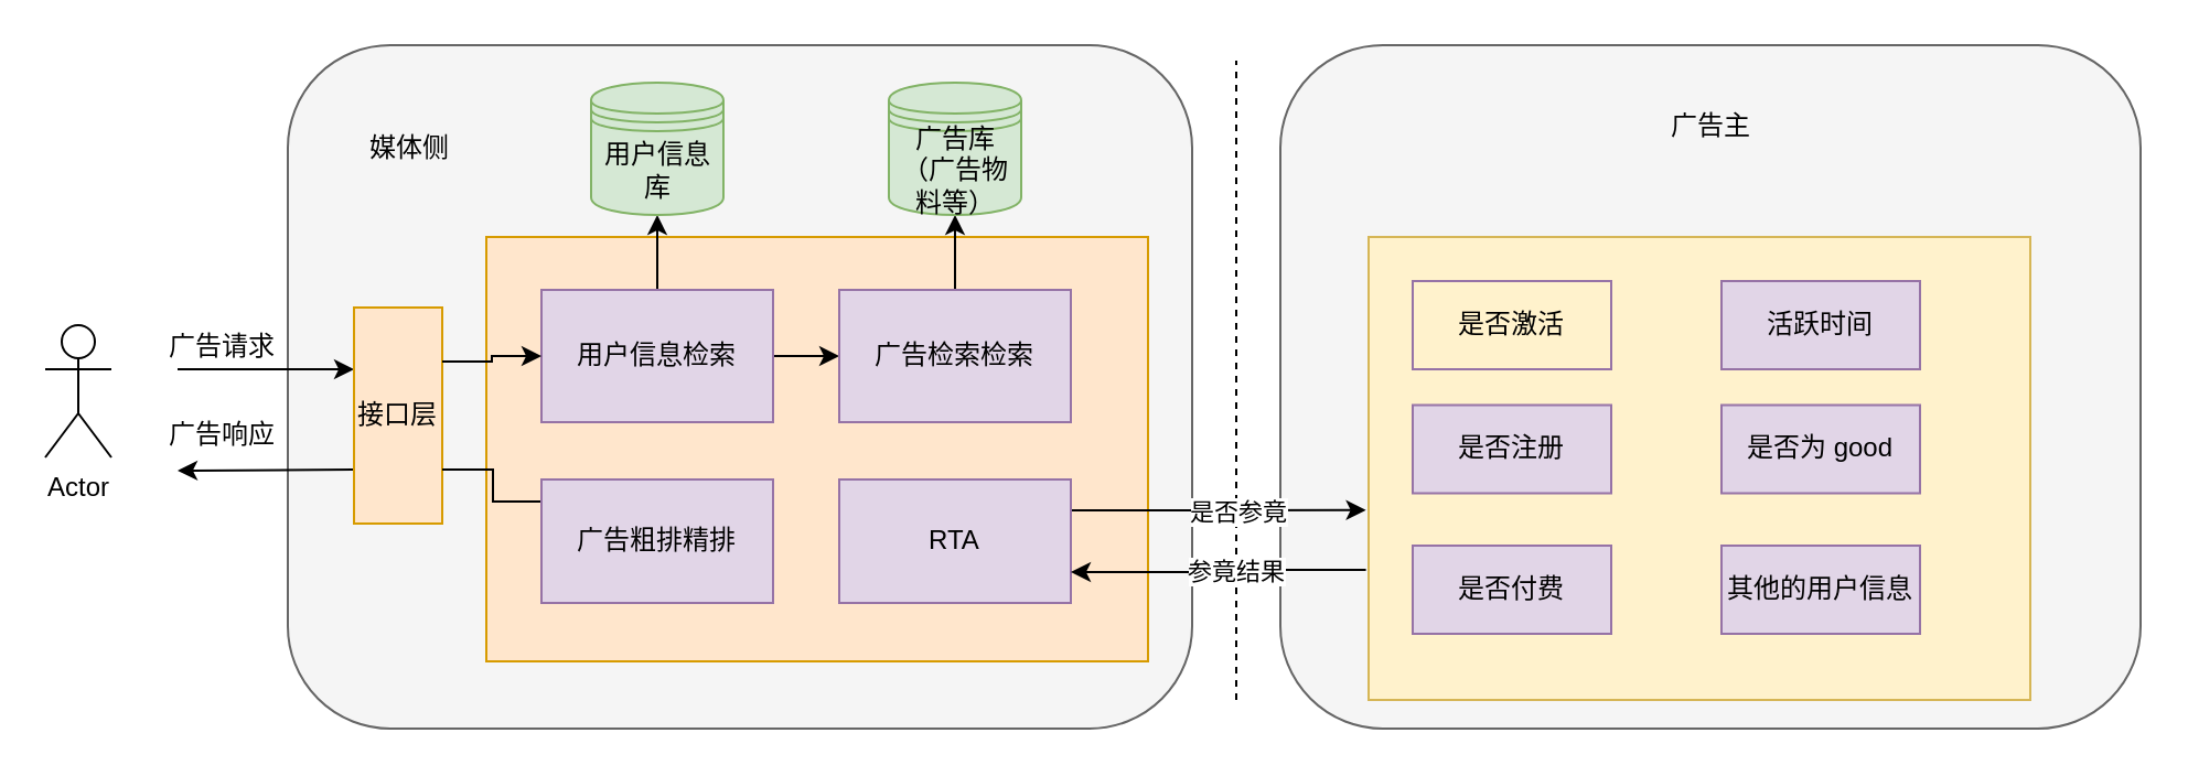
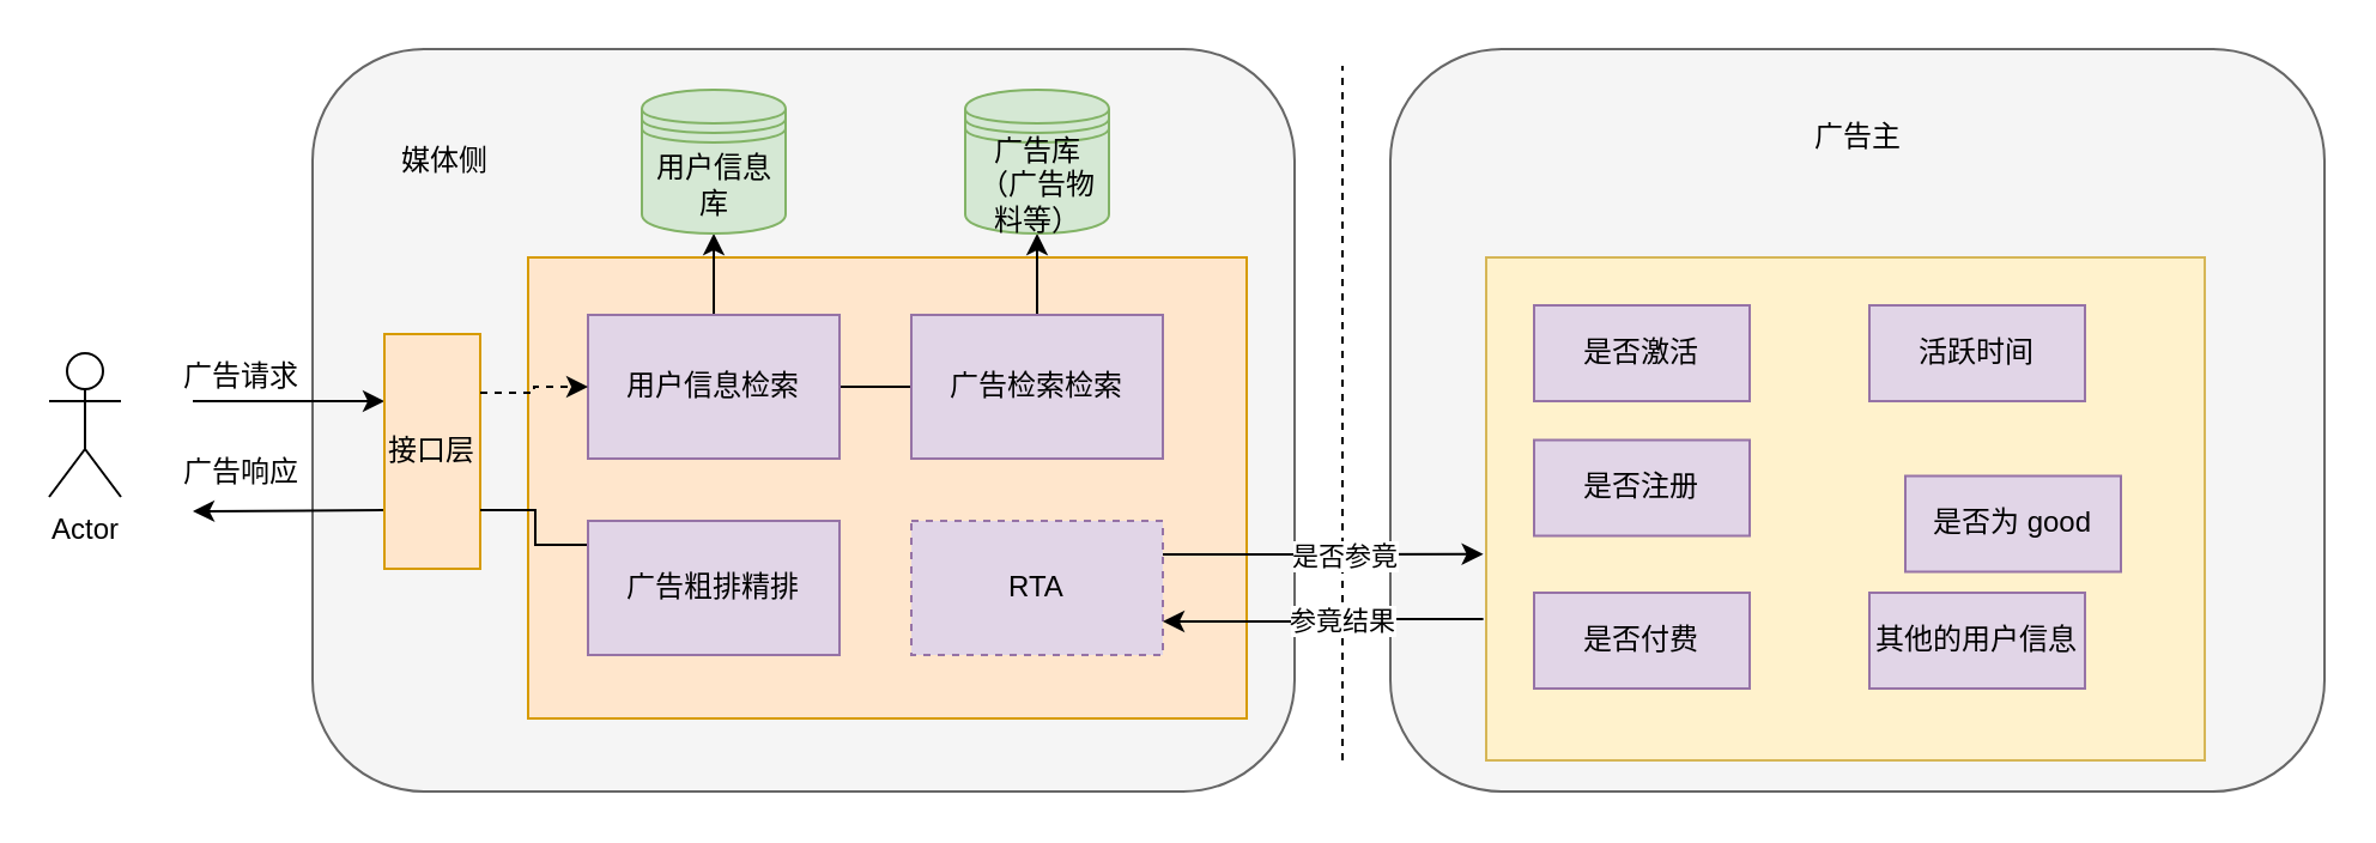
  <mxCell id="0" />
  <mxCell id="1" parent="0" />
  <mxCell id="2" value="" style="rounded=1;whiteSpace=wrap;html=1;fillColor=#f5f5f5;fontColor=#333333;strokeColor=#666666;" parent="1" vertex="1"><mxGeometry x="580" y="20" width="390" height="310" as="geometry" /></mxCell>
  <mxCell id="3" value="" style="rounded=1;whiteSpace=wrap;html=1;fillColor=#f5f5f5;fontColor=#333333;strokeColor=#666666;" parent="1" vertex="1"><mxGeometry x="130" y="20" width="410" height="310" as="geometry" /></mxCell>
  <mxCell id="4" value="" style="endArrow=none;dashed=1;html=1;rounded=0;" parent="1" edge="1"><mxGeometry width="50" height="50" relative="1" as="geometry"><mxPoint x="560" y="317" as="sourcePoint" /><mxPoint x="560" y="27" as="targetPoint" /></mxGeometry></mxCell>
  <mxCell id="5" value="媒体侧" style="text;html=1;align=center;verticalAlign=middle;resizable=0;points=[];autosize=1;strokeColor=none;fillColor=none;" parent="1" vertex="1"><mxGeometry x="160" y="57" width="50" height="20" as="geometry" /></mxCell>
  <mxCell id="6" value="广告主" style="text;html=1;align=center;verticalAlign=middle;resizable=0;points=[];autosize=1;strokeColor=none;fillColor=none;" parent="1" vertex="1"><mxGeometry x="750" y="47" width="50" height="20" as="geometry" /></mxCell>
  <mxCell id="7" value="Actor" style="shape=umlActor;verticalLabelPosition=bottom;verticalAlign=top;html=1;outlineConnect=0;" parent="1" vertex="1"><mxGeometry x="20" y="147" width="30" height="60" as="geometry" /></mxCell>
  <mxCell id="8" value="" style="endArrow=classic;html=1;rounded=0;" parent="1" edge="1"><mxGeometry width="50" height="50" relative="1" as="geometry"><mxPoint x="80" y="167" as="sourcePoint" /><mxPoint x="160" y="167" as="targetPoint" /></mxGeometry></mxCell>
  <mxCell id="9" value="广告请求" style="text;html=1;align=center;verticalAlign=middle;resizable=0;points=[];autosize=1;strokeColor=none;fillColor=none;" parent="1" vertex="1"><mxGeometry x="70" y="147" width="60" height="20" as="geometry" /></mxCell>
  <mxCell id="10" value="" style="endArrow=classic;html=1;rounded=0;exitX=0;exitY=0.75;exitDx=0;exitDy=0;" parent="1" source="12" edge="1"><mxGeometry width="50" height="50" relative="1" as="geometry"><mxPoint x="400" y="207" as="sourcePoint" /><mxPoint x="80" y="213" as="targetPoint" /></mxGeometry></mxCell>
  <mxCell id="11" value="广告响应" style="text;html=1;align=center;verticalAlign=middle;resizable=0;points=[];autosize=1;strokeColor=none;fillColor=none;" parent="1" vertex="1"><mxGeometry x="70" y="187" width="60" height="20" as="geometry" /></mxCell>
  <mxCell id="12" value="接口层" style="rounded=0;whiteSpace=wrap;html=1;fillColor=#ffe6cc;strokeColor=#d79b00;" parent="1" vertex="1"><mxGeometry x="160" y="139" width="40" height="98" as="geometry" /></mxCell>
  <mxCell id="13" value="" style="rounded=0;whiteSpace=wrap;html=1;fillColor=#ffe6cc;strokeColor=#d79b00;" parent="1" vertex="1"><mxGeometry x="220" y="107" width="300" height="192.5" as="geometry" /></mxCell>
- <mxCell id="14" value="" style="edgeStyle=orthogonalEdgeStyle;rounded=0;orthogonalLoop=1;jettySize=auto;html=1;" parent="1" source="16" target="18" edge="1"><mxGeometry relative="1" as="geometry" /></mxCell>
+ <mxCell id="14" value="" style="edgeStyle=orthogonalEdgeStyle;rounded=0;orthogonalLoop=1;jettySize=auto;html=1;endArrow=none;" parent="1" source="16" target="18" edge="1"><mxGeometry relative="1" as="geometry" /></mxCell>
  <mxCell id="15" style="edgeStyle=orthogonalEdgeStyle;rounded=0;orthogonalLoop=1;jettySize=auto;html=1;entryX=0.5;entryY=1;entryDx=0;entryDy=0;" parent="1" source="16" edge="1"><mxGeometry relative="1" as="geometry"><mxPoint x="297.5" y="97" as="targetPoint" /></mxGeometry></mxCell>
  <mxCell id="16" value="用户信息检索" style="rounded=0;whiteSpace=wrap;html=1;fillColor=#e1d5e7;strokeColor=#9673a6;" parent="1" vertex="1"><mxGeometry x="245" y="131" width="105" height="60" as="geometry" /></mxCell>
  <mxCell id="17" style="edgeStyle=orthogonalEdgeStyle;rounded=0;orthogonalLoop=1;jettySize=auto;html=1;entryX=0.5;entryY=1;entryDx=0;entryDy=0;" parent="1" source="18" edge="1"><mxGeometry relative="1" as="geometry"><mxPoint x="432.5" y="97" as="targetPoint" /></mxGeometry></mxCell>
  <mxCell id="18" value="广告检索检索" style="rounded=0;whiteSpace=wrap;html=1;fillColor=#e1d5e7;strokeColor=#9673a6;" parent="1" vertex="1"><mxGeometry x="380" y="131" width="105" height="60" as="geometry" /></mxCell>
- <mxCell id="19" style="edgeStyle=orthogonalEdgeStyle;rounded=0;orthogonalLoop=1;jettySize=auto;html=1;entryX=0;entryY=0.5;entryDx=0;entryDy=0;exitX=1;exitY=0.25;exitDx=0;exitDy=0;" parent="1" source="12" target="16" edge="1"><mxGeometry relative="1" as="geometry" /></mxCell>
+ <mxCell id="19" style="edgeStyle=orthogonalEdgeStyle;rounded=0;orthogonalLoop=1;jettySize=auto;html=1;entryX=0;entryY=0.5;entryDx=0;entryDy=0;exitX=1;exitY=0.25;exitDx=0;exitDy=0;dashed=1;" parent="1" source="12" target="16" edge="1"><mxGeometry relative="1" as="geometry" /></mxCell>
  <mxCell id="20" style="edgeStyle=orthogonalEdgeStyle;rounded=0;orthogonalLoop=1;jettySize=auto;html=1;exitX=1;exitY=0.25;exitDx=0;exitDy=0;entryX=-0.004;entryY=0.59;entryDx=0;entryDy=0;entryPerimeter=0;" parent="1" source="22" target="27" edge="1"><mxGeometry relative="1" as="geometry" /></mxCell>
  <mxCell id="21" value="是否参竟" style="edgeLabel;html=1;align=center;verticalAlign=middle;resizable=0;points=[];" parent="20" vertex="1" connectable="0"><mxGeometry x="-0.089" relative="1" as="geometry"><mxPoint x="14" as="offset" /></mxGeometry></mxCell>
- <mxCell id="22" value="RTA" style="rounded=0;whiteSpace=wrap;html=1;fillColor=#e1d5e7;strokeColor=#9673a6;" parent="1" vertex="1"><mxGeometry x="380" y="217" width="105" height="56" as="geometry" /></mxCell>
+ <mxCell id="22" value="RTA" style="rounded=0;whiteSpace=wrap;html=1;fillColor=#e1d5e7;strokeColor=#9673a6;dashed=1;" parent="1" vertex="1"><mxGeometry x="380" y="217" width="105" height="56" as="geometry" /></mxCell>
  <mxCell id="23" value="&lt;span&gt;用户信息库&lt;/span&gt;" style="shape=datastore;whiteSpace=wrap;html=1;fillColor=#d5e8d4;strokeColor=#82b366;" parent="1" vertex="1"><mxGeometry x="267.5" y="37" width="60" height="60" as="geometry" /></mxCell>
  <mxCell id="24" value="&lt;span&gt;广告库（广告物料等）&lt;/span&gt;" style="shape=datastore;whiteSpace=wrap;html=1;fillColor=#d5e8d4;strokeColor=#82b366;" parent="1" vertex="1"><mxGeometry x="402.5" y="37" width="60" height="60" as="geometry" /></mxCell>
  <mxCell id="25" style="edgeStyle=orthogonalEdgeStyle;rounded=0;orthogonalLoop=1;jettySize=auto;html=1;exitX=-0.004;exitY=0.719;exitDx=0;exitDy=0;entryX=1;entryY=0.75;entryDx=0;entryDy=0;exitPerimeter=0;" parent="1" source="27" target="22" edge="1"><mxGeometry relative="1" as="geometry" /></mxCell>
  <mxCell id="26" value="参竟结果" style="edgeLabel;html=1;align=center;verticalAlign=middle;resizable=0;points=[];" parent="25" vertex="1" connectable="0"><mxGeometry x="0.155" y="-1" relative="1" as="geometry"><mxPoint x="18" as="offset" /></mxGeometry></mxCell>
  <mxCell id="27" value="" style="rounded=0;whiteSpace=wrap;html=1;fillColor=#fff2cc;strokeColor=#d6b656;" parent="1" vertex="1"><mxGeometry x="620" y="107" width="300" height="210" as="geometry" /></mxCell>
- <mxCell id="28" value="是否激活" style="rounded=0;whiteSpace=wrap;html=1;fillColor=#fff2cc;strokeColor=#9673a6;" parent="1" vertex="1"><mxGeometry x="640" y="127" width="90" height="40" as="geometry" /></mxCell>
+ <mxCell id="28" value="是否激活" style="rounded=0;whiteSpace=wrap;html=1;fillColor=#e1d5e7;strokeColor=#9673a6;" parent="1" vertex="1"><mxGeometry x="640" y="127" width="90" height="40" as="geometry" /></mxCell>
  <mxCell id="29" value="是否注册" style="rounded=0;whiteSpace=wrap;html=1;fillColor=#e1d5e7;strokeColor=#9673a6;" parent="1" vertex="1"><mxGeometry x="640" y="183.25" width="90" height="40" as="geometry" /></mxCell>
  <mxCell id="30" value="是否付费" style="rounded=0;whiteSpace=wrap;html=1;fillColor=#e1d5e7;strokeColor=#9673a6;" parent="1" vertex="1"><mxGeometry x="640" y="247" width="90" height="40" as="geometry" /></mxCell>
  <mxCell id="31" value="活跃时间" style="rounded=0;whiteSpace=wrap;html=1;fillColor=#e1d5e7;strokeColor=#9673a6;" parent="1" vertex="1"><mxGeometry x="780" y="127" width="90" height="40" as="geometry" /></mxCell>
- <mxCell id="32" value="是否为 good" style="rounded=0;whiteSpace=wrap;html=1;fillColor=#e1d5e7;strokeColor=#9673a6;" parent="1" vertex="1"><mxGeometry x="780" y="183.25" width="90" height="40" as="geometry" /></mxCell>
+ <mxCell id="32" value="是否为 good" style="rounded=0;whiteSpace=wrap;html=1;fillColor=#e1d5e7;strokeColor=#9673a6;" parent="1" vertex="1"><mxGeometry x="795" y="198.25" width="90" height="40" as="geometry" /></mxCell>
  <mxCell id="33" value="其他的用户信息" style="rounded=0;whiteSpace=wrap;html=1;fillColor=#e1d5e7;strokeColor=#9673a6;" parent="1" vertex="1"><mxGeometry x="780" y="247" width="90" height="40" as="geometry" /></mxCell>
  <mxCell id="34" style="edgeStyle=orthogonalEdgeStyle;rounded=0;orthogonalLoop=1;jettySize=auto;html=1;entryX=1;entryY=0.75;entryDx=0;entryDy=0;endArrow=none;" parent="1" source="35" target="12" edge="1"><mxGeometry relative="1" as="geometry"><Array as="points"><mxPoint x="223" y="227" /><mxPoint x="223" y="213" /></Array></mxGeometry></mxCell>
  <mxCell id="35" value="广告粗排精排" style="rounded=0;whiteSpace=wrap;html=1;fillColor=#e1d5e7;strokeColor=#9673a6;" parent="1" vertex="1"><mxGeometry x="245" y="217" width="105" height="56" as="geometry" /></mxCell>
